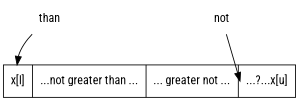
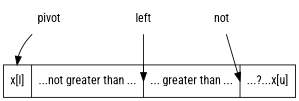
  digraph {
    fontname="Roboto Condensed"
    node [fontname="Roboto Condensed" shape=plaintext]
    edge [fontname="Roboto Condensed"]
-   pivot [label=than]
+   pivot
+   left
    n3 [label=not]
-   n4 [label="<p> x[l] | <left> ...not greater than ... | <right> ... greater not ... | <un> ...?...x[u]" shape=record]
+   n4 [label="<p> x[l] | <left> ...not greater than ... | <right> ... greater than ... | <un> ...?...x[u]" shape=record]
    subgraph sub_1 {
      rank=same
      pivot
+     left
      n3
    }
+   pivot -> left [style=invis]
    pivot -> n4 [headport=p]
+   left -> n3 [style=invis]
+   left -> n4 [headport="left:e"]
    n3 -> n4 [headport="right:e"]
  }
